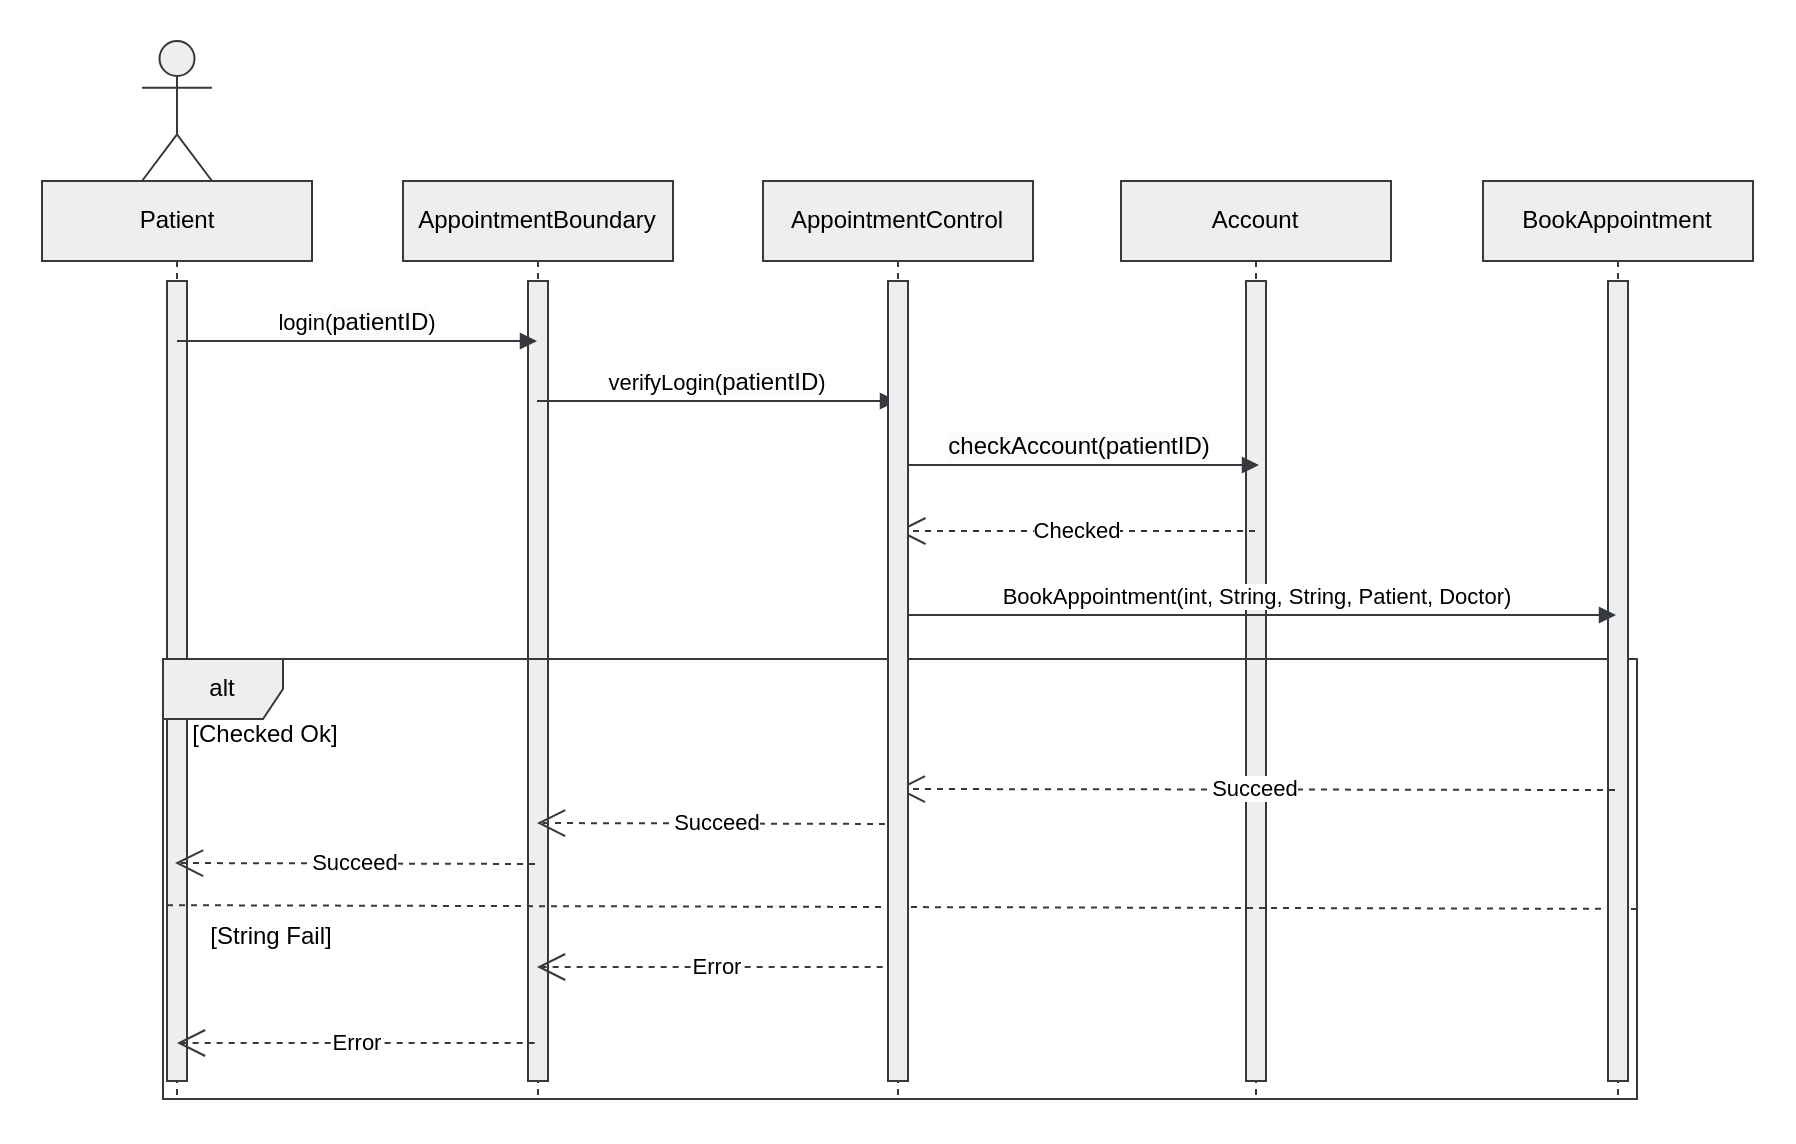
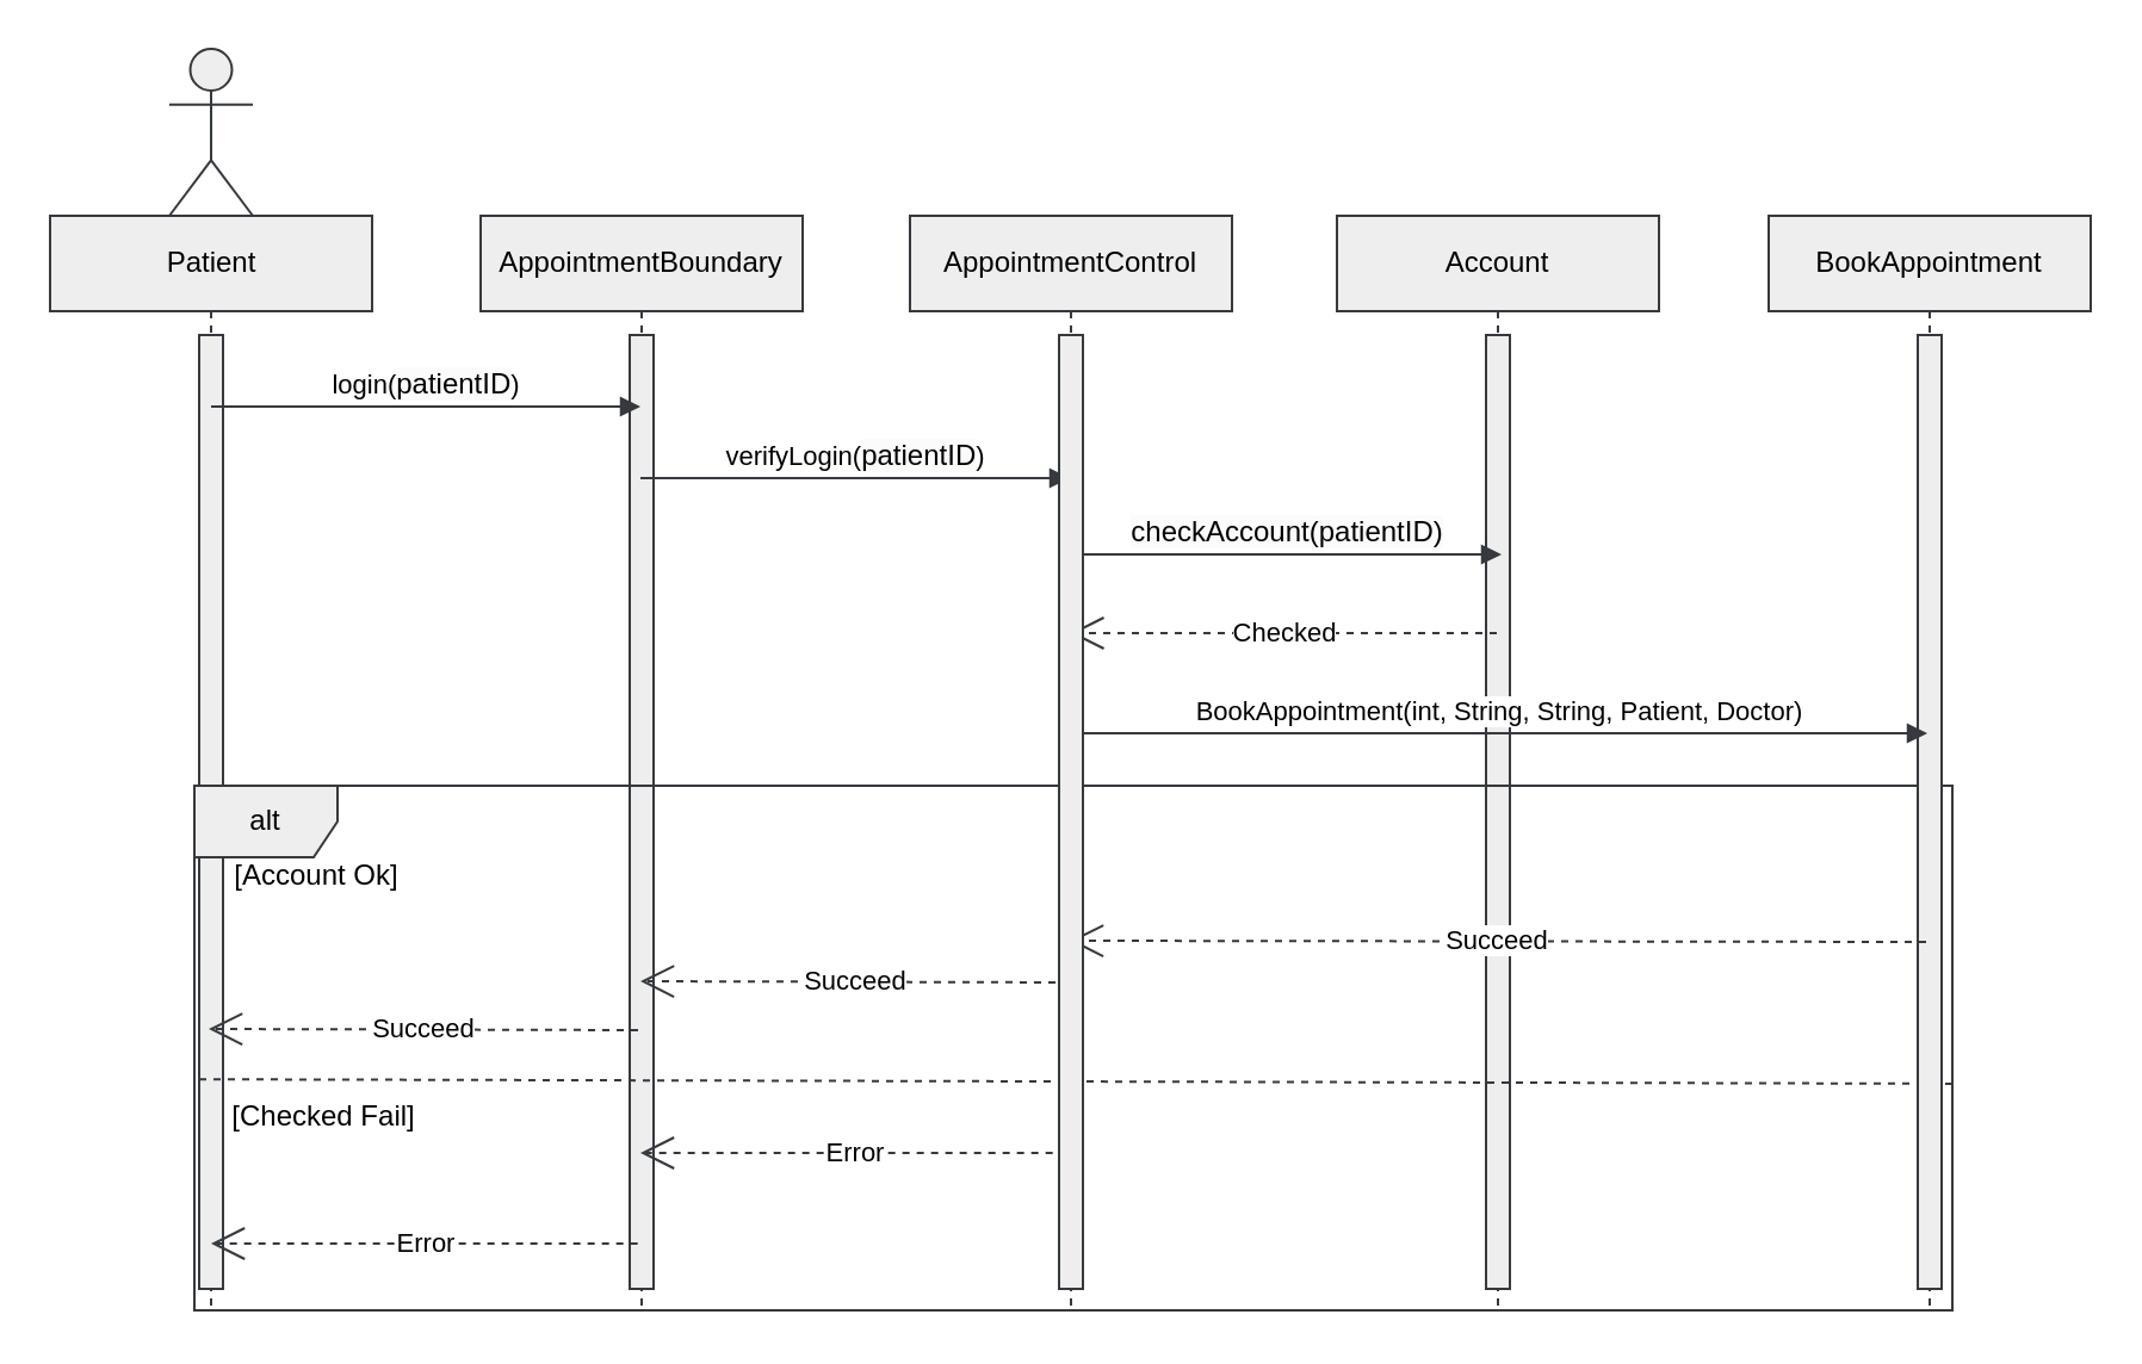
  <mxCell id="0" />
  <mxCell id="1" parent="0" />
  <mxCell id="2" value="Patient" style="shape=umlLifeline;perimeter=lifelinePerimeter;whiteSpace=wrap;html=1;container=1;dropTarget=0;collapsible=0;recursiveResize=0;outlineConnect=0;portConstraint=eastwest;newEdgeStyle={&quot;curved&quot;:0,&quot;rounded&quot;:0};fillColor=#eeeeee;strokeColor=#36393d;" parent="1" vertex="1"><mxGeometry x="20.5" y="90" width="135" height="460" as="geometry" /></mxCell>
  <mxCell id="3" value="" style="html=1;points=[[0,0,0,0,5],[0,1,0,0,-5],[1,0,0,0,5],[1,1,0,0,-5]];perimeter=orthogonalPerimeter;outlineConnect=0;targetShapes=umlLifeline;portConstraint=eastwest;newEdgeStyle={&quot;curved&quot;:0,&quot;rounded&quot;:0};fillColor=#eeeeee;strokeColor=#36393d;" parent="2" vertex="1"><mxGeometry x="62.5" y="50" width="10" height="400" as="geometry" /></mxCell>
  <mxCell id="4" value="&lt;span style=&quot;caret-color: rgb(0, 54, 74); text-wrap: nowrap;&quot;&gt;Account&lt;/span&gt;" style="shape=umlLifeline;perimeter=lifelinePerimeter;whiteSpace=wrap;html=1;container=1;dropTarget=0;collapsible=0;recursiveResize=0;outlineConnect=0;portConstraint=eastwest;newEdgeStyle={&quot;curved&quot;:0,&quot;rounded&quot;:0};fillColor=#eeeeee;strokeColor=#36393d;" parent="1" vertex="1"><mxGeometry x="560" y="90" width="135" height="460" as="geometry" /></mxCell>
  <mxCell id="5" value="" style="html=1;points=[[0,0,0,0,5],[0,1,0,0,-5],[1,0,0,0,5],[1,1,0,0,-5]];perimeter=orthogonalPerimeter;outlineConnect=0;targetShapes=umlLifeline;portConstraint=eastwest;newEdgeStyle={&quot;curved&quot;:0,&quot;rounded&quot;:0};" parent="4" vertex="1"><mxGeometry x="62.5" y="145" width="10" height="30" as="geometry" /></mxCell>
  <mxCell id="6" value="" style="html=1;points=[[0,0,0,0,5],[0,1,0,0,-5],[1,0,0,0,5],[1,1,0,0,-5]];perimeter=orthogonalPerimeter;outlineConnect=0;targetShapes=umlLifeline;portConstraint=eastwest;newEdgeStyle={&quot;curved&quot;:0,&quot;rounded&quot;:0};fillColor=#eeeeee;strokeColor=#36393d;" parent="4" vertex="1"><mxGeometry x="62.5" y="50" width="10" height="400" as="geometry" /></mxCell>
  <mxCell id="7" value="&lt;span style=&quot;caret-color: rgb(0, 54, 74); white-space: nowrap;&quot;&gt;AppointmentControl&lt;/span&gt;" style="shape=umlLifeline;perimeter=lifelinePerimeter;whiteSpace=wrap;html=1;container=1;dropTarget=0;collapsible=0;recursiveResize=0;outlineConnect=0;portConstraint=eastwest;newEdgeStyle={&quot;curved&quot;:0,&quot;rounded&quot;:0};fillColor=#eeeeee;strokeColor=#36393d;" parent="1" vertex="1"><mxGeometry x="381" y="90" width="135" height="460" as="geometry" /></mxCell>
  <mxCell id="8" value="&lt;span style=&quot;white-space: nowrap;&quot;&gt;AppointmentBoundary&lt;/span&gt;" style="shape=umlLifeline;perimeter=lifelinePerimeter;whiteSpace=wrap;html=1;container=1;dropTarget=0;collapsible=0;recursiveResize=0;outlineConnect=0;portConstraint=eastwest;newEdgeStyle={&quot;curved&quot;:0,&quot;rounded&quot;:0};fillColor=#eeeeee;strokeColor=#36393d;" parent="1" vertex="1"><mxGeometry x="201" y="90" width="135" height="460" as="geometry" /></mxCell>
  <mxCell id="9" value="" style="html=1;points=[[0,0,0,0,5],[0,1,0,0,-5],[1,0,0,0,5],[1,1,0,0,-5]];perimeter=orthogonalPerimeter;outlineConnect=0;targetShapes=umlLifeline;portConstraint=eastwest;newEdgeStyle={&quot;curved&quot;:0,&quot;rounded&quot;:0};fillColor=#eeeeee;strokeColor=#36393d;" parent="8" vertex="1"><mxGeometry x="62.5" y="50" width="10" height="400" as="geometry" /></mxCell>
  <mxCell id="10" value="" style="shape=umlActor;verticalLabelPosition=bottom;verticalAlign=top;html=1;fillColor=#eeeeee;strokeColor=#36393d;" parent="1" vertex="1"><mxGeometry x="70.5" y="20" width="35" height="70" as="geometry" /></mxCell>
  <mxCell id="11" value="login(&lt;span style=&quot;caret-color: rgb(0, 54, 74); font-size: 12px; text-align: left; background-color: rgb(251, 251, 251);&quot;&gt;patientID&lt;/span&gt;)" style="html=1;verticalAlign=bottom;endArrow=block;curved=0;rounded=0;fillColor=#eeeeee;strokeColor=#36393d;" parent="1" target="8" edge="1"><mxGeometry width="80" relative="1" as="geometry"><mxPoint x="88" y="170" as="sourcePoint" /><mxPoint x="168" y="170" as="targetPoint" /></mxGeometry></mxCell>
  <mxCell id="12" value="verifyLogin(&lt;span style=&quot;caret-color: rgb(0, 54, 74); font-size: 12px; text-align: left; background-color: rgb(251, 251, 251);&quot;&gt;patientID&lt;/span&gt;)" style="html=1;verticalAlign=bottom;endArrow=block;curved=0;rounded=0;fillColor=#eeeeee;strokeColor=#36393d;" parent="1" edge="1"><mxGeometry width="80" relative="1" as="geometry"><mxPoint x="268" y="200" as="sourcePoint" /><mxPoint x="448" y="200" as="targetPoint" /></mxGeometry></mxCell>
  <mxCell id="13" value="&lt;span style=&quot;caret-color: rgb(0, 54, 74); font-size: 12px; text-align: left; background-color: rgb(251, 251, 251);&quot;&gt;checkAccount(&lt;/span&gt;&lt;span style=&quot;caret-color: rgb(0, 54, 74); font-size: 12px; text-align: left; background-color: rgb(251, 251, 251);&quot;&gt;patientID)&lt;/span&gt;" style="html=1;verticalAlign=bottom;endArrow=block;curved=0;rounded=0;fillColor=#eeeeee;strokeColor=#36393d;" parent="1" edge="1"><mxGeometry width="80" relative="1" as="geometry"><mxPoint x="449" y="232" as="sourcePoint" /><mxPoint x="629" y="232" as="targetPoint" /></mxGeometry></mxCell>
  <mxCell id="14" value="alt" style="shape=umlFrame;whiteSpace=wrap;html=1;pointerEvents=0;fillColor=#eeeeee;strokeColor=#36393d;" parent="1" vertex="1"><mxGeometry x="81" y="329" width="737" height="220" as="geometry" /></mxCell>
  <mxCell id="15" value="Checked" style="endArrow=open;endSize=12;dashed=1;html=1;rounded=0;fillColor=#eeeeee;strokeColor=#36393d;" parent="1" edge="1"><mxGeometry width="160" relative="1" as="geometry"><mxPoint x="627" y="265" as="sourcePoint" /><mxPoint x="448.167" y="265" as="targetPoint" /></mxGeometry></mxCell>
  <mxCell id="16" value="" style="endArrow=none;dashed=1;html=1;rounded=0;entryX=-0.001;entryY=0.655;entryDx=0;entryDy=0;entryPerimeter=0;exitX=1;exitY=0.568;exitDx=0;exitDy=0;exitPerimeter=0;fillColor=#eeeeee;strokeColor=#36393d;" parent="1" source="14" edge="1"><mxGeometry width="50" height="50" relative="1" as="geometry"><mxPoint x="807.723" y="452.1" as="sourcePoint" /><mxPoint x="83.277" y="452.1" as="targetPoint" /></mxGeometry></mxCell>
  <mxCell id="17" value="&lt;span style=&quot;caret-color: rgb(0, 54, 74); white-space: nowrap;&quot;&gt;BookAppointment&lt;/span&gt;" style="shape=umlLifeline;perimeter=lifelinePerimeter;whiteSpace=wrap;html=1;container=1;dropTarget=0;collapsible=0;recursiveResize=0;outlineConnect=0;portConstraint=eastwest;newEdgeStyle={&quot;curved&quot;:0,&quot;rounded&quot;:0};fillColor=#eeeeee;strokeColor=#36393d;" parent="1" vertex="1"><mxGeometry x="741" y="90" width="135" height="460" as="geometry" /></mxCell>
  <mxCell id="18" value="" style="html=1;points=[[0,0,0,0,5],[0,1,0,0,-5],[1,0,0,0,5],[1,1,0,0,-5]];perimeter=orthogonalPerimeter;outlineConnect=0;targetShapes=umlLifeline;portConstraint=eastwest;newEdgeStyle={&quot;curved&quot;:0,&quot;rounded&quot;:0};fillColor=#eeeeee;strokeColor=#36393d;" parent="17" vertex="1"><mxGeometry x="62.5" y="50" width="10" height="400" as="geometry" /></mxCell>
- <mxCell id="19" value="[Checked Ok]" style="text;html=1;align=center;verticalAlign=middle;resizable=0;points=[];autosize=1;strokeColor=none;fillColor=none;" parent="1" vertex="1"><mxGeometry x="82" y="352" width="100" height="30" as="geometry" /></mxCell>
- <mxCell id="20" value="[String Fail]" style="text;html=1;align=center;verticalAlign=middle;resizable=0;points=[];autosize=1;strokeColor=none;fillColor=none;" parent="1" vertex="1"><mxGeometry x="85" y="453" width="100" height="30" as="geometry" /></mxCell>
+ <mxCell id="19" value="[Account Ok]" style="text;html=1;align=center;verticalAlign=middle;resizable=0;points=[];autosize=1;strokeColor=none;fillColor=none;" parent="1" vertex="1"><mxGeometry x="82" y="352" width="100" height="30" as="geometry" /></mxCell>
+ <mxCell id="20" value="[Checked Fail]" style="text;html=1;align=center;verticalAlign=middle;resizable=0;points=[];autosize=1;strokeColor=none;fillColor=none;" parent="1" vertex="1"><mxGeometry x="85" y="453" width="100" height="30" as="geometry" /></mxCell>
  <mxCell id="21" value="Error" style="endArrow=open;endSize=12;dashed=1;html=1;rounded=0;fillColor=#eeeeee;strokeColor=#36393d;" parent="1" edge="1"><mxGeometry width="160" relative="1" as="geometry"><mxPoint x="266.83" y="521" as="sourcePoint" /><mxPoint x="87.997" y="521" as="targetPoint" /></mxGeometry></mxCell>
  <mxCell id="22" value="Error" style="endArrow=open;endSize=12;dashed=1;html=1;rounded=0;fillColor=#eeeeee;strokeColor=#36393d;" parent="1" edge="1"><mxGeometry width="160" relative="1" as="geometry"><mxPoint x="446.83" y="483" as="sourcePoint" /><mxPoint x="267.997" y="483" as="targetPoint" /></mxGeometry></mxCell>
  <mxCell id="23" value="&lt;div style=&quot;text-align: left;&quot;&gt;BookAppointment(int, String, String, Patient, Doctor)&lt;/div&gt;" style="html=1;verticalAlign=bottom;endArrow=block;curved=0;rounded=0;fillColor=#eeeeee;strokeColor=#36393d;" parent="1" edge="1"><mxGeometry width="80" relative="1" as="geometry"><mxPoint x="447.5" y="307" as="sourcePoint" /><mxPoint x="807.5" y="307" as="targetPoint" /></mxGeometry></mxCell>
  <mxCell id="24" value="Succeed" style="endArrow=open;endSize=12;dashed=1;html=1;rounded=0;fillColor=#eeeeee;strokeColor=#36393d;entryX=0.496;entryY=0.556;entryDx=0;entryDy=0;entryPerimeter=0;" parent="1" edge="1"><mxGeometry width="160" relative="1" as="geometry"><mxPoint x="807" y="394.5" as="sourcePoint" /><mxPoint x="447.96" y="394" as="targetPoint" /></mxGeometry></mxCell>
  <mxCell id="25" value="Succeed" style="endArrow=open;endSize=12;dashed=1;html=1;rounded=0;fillColor=#eeeeee;strokeColor=#36393d;" parent="1" edge="1"><mxGeometry width="160" relative="1" as="geometry"><mxPoint x="448" y="411.5" as="sourcePoint" /><mxPoint x="268" y="411" as="targetPoint" /></mxGeometry></mxCell>
  <mxCell id="26" value="Succeed" style="endArrow=open;endSize=12;dashed=1;html=1;rounded=0;fillColor=#eeeeee;strokeColor=#36393d;" parent="1" edge="1"><mxGeometry width="160" relative="1" as="geometry"><mxPoint x="267" y="431.5" as="sourcePoint" /><mxPoint x="87" y="431" as="targetPoint" /></mxGeometry></mxCell>
  <mxCell id="27" value="" style="html=1;points=[[0,0,0,0,5],[0,1,0,0,-5],[1,0,0,0,5],[1,1,0,0,-5]];perimeter=orthogonalPerimeter;outlineConnect=0;targetShapes=umlLifeline;portConstraint=eastwest;newEdgeStyle={&quot;curved&quot;:0,&quot;rounded&quot;:0};fillColor=#eeeeee;strokeColor=#36393d;" parent="1" vertex="1"><mxGeometry x="443.5" y="140" width="10" height="400" as="geometry" /></mxCell>
